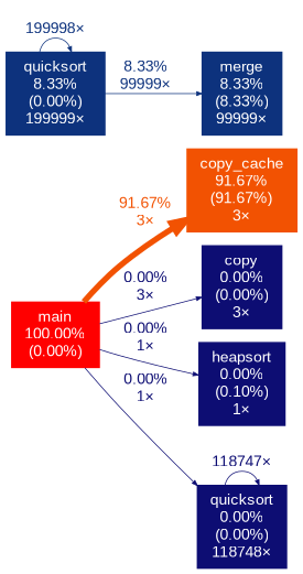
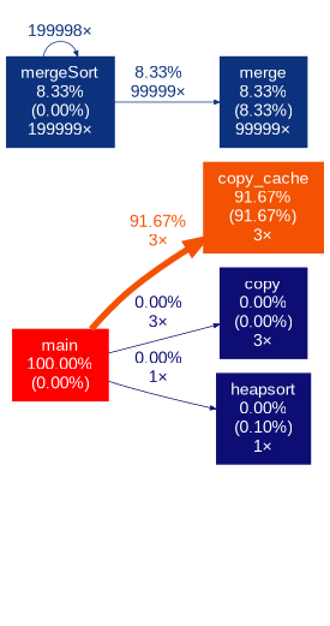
  digraph {
    fontname=Arial
    nodesep=0.125
    rankdir=LR
    ranksep=0.25
    node [color="#0d0d73" fontcolor="#ffffff" fontname=Arial fontsize=10.00 shape=box style=filled]
    edge [arrowsize=0.35 color="#0d0d73" fontcolor="#0d0d73" fontname=Arial fontsize=10.00 labeldistance=0.50 penwidth=0.50]
    n1 [color="#ff0000" height=0 label="main\n100.00%\n(0.00%)" width=0]
    n2 [color="#f25202" height=0 label="copy_cache\n91.67%\n(91.67%)\n3×" width=0]
    n3 [height=0 label="copy\n0.00%\n(0.00%)\n3×" width=0]
    n4 [height=0 label="heapsort\n0.00%\n(0.10%)\n1×" width=0]
-   n5 [height=0 label="quicksort\n0.00%\n(0.00%)\n118748×" width=0]
-   n6 [color="#0d327d" height=0 label="quicksort\n8.33%\n(0.00%)\n199999×" width=0]
+   n6 [color="#0d327d" height=0 label="mergeSort\n8.33%\n(0.00%)\n199999×" width=0]
    n7 [color="#0d327d" height=0 label="merge\n8.33%\n(8.33%)\n99999×" width=0]
    n1 -> n2 [arrowsize=0.96 color="#f25202" fontcolor="#f25202" label="91.67%\n3×" labeldistance=3.67 penwidth=3.67]
    n1 -> n3 [label="0.00%\n3×"]
    n1 -> n4 [label="0.00%\n1×"]
-   n1 -> n5 [label="0.00%\n1×"]
-   n5 -> n5 [label="118747×"]
    n6 -> n6 [color="#0d327d" fontcolor="#0d327d" label="199998×"]
    n6 -> n7 [color="#0d327d" fontcolor="#0d327d" label="8.33%\n99999×"]
  }
